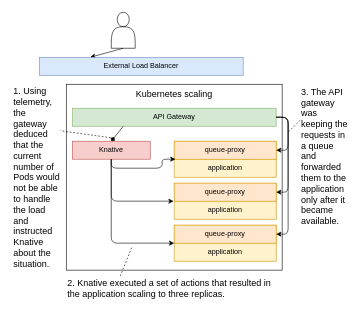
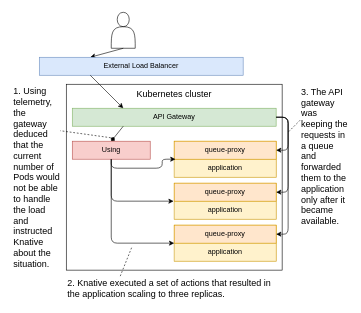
  <mxCell id="0" />
  <mxCell id="1" parent="0" />
- <mxCell id="2" value="Kubernetes scaling" style="rounded=0;whiteSpace=wrap;html=1;verticalAlign=top;fontSize=15;" parent="1" vertex="1"><mxGeometry x="110" y="140" width="360" height="310" as="geometry" /></mxCell>
+ <mxCell id="2" value="Kubernetes cluster" style="rounded=0;whiteSpace=wrap;html=1;verticalAlign=top;fontSize=15;" parent="1" vertex="1"><mxGeometry x="110" y="140" width="360" height="310" as="geometry" /></mxCell>
  <mxCell id="3" value="API Gateway" style="rounded=0;whiteSpace=wrap;html=1;fillColor=#d5e8d4;strokeColor=#82b366;" parent="1" vertex="1"><mxGeometry x="120" y="180" width="340" height="30" as="geometry" /></mxCell>
  <mxCell id="4" value="" style="shape=actor;whiteSpace=wrap;html=1;" parent="1" vertex="1"><mxGeometry x="185" y="20" width="40" height="60" as="geometry" /></mxCell>
  <mxCell id="5" value="" style="endArrow=classic;html=1;exitX=0.5;exitY=1;exitDx=0;exitDy=0;entryX=0.25;entryY=0;entryDx=0;entryDy=0;" parent="1" source="4" target="6" edge="1"><mxGeometry width="50" height="50" relative="1" as="geometry"><mxPoint x="80" y="180" as="sourcePoint" /><mxPoint x="130" y="130" as="targetPoint" /></mxGeometry></mxCell>
  <mxCell id="6" value="External Load Balancer" style="rounded=0;whiteSpace=wrap;html=1;fillColor=#dae8fc;strokeColor=#6c8ebf;" parent="1" vertex="1"><mxGeometry x="65" y="95" width="340" height="30" as="geometry" /></mxCell>
+ <mxCell id="7" value="" style="endArrow=classic;html=1;exitX=0.25;exitY=1;exitDx=0;exitDy=0;entryX=0.25;entryY=0;entryDx=0;entryDy=0;" parent="1" source="6" target="3" edge="1"><mxGeometry width="50" height="50" relative="1" as="geometry"><mxPoint x="300" y="70" as="sourcePoint" /><mxPoint x="300" y="100" as="targetPoint" /></mxGeometry></mxCell>
  <mxCell id="8" value="" style="group;fillColor=#ffe6cc;strokeColor=#d79b00;" parent="1" vertex="1" connectable="0"><mxGeometry x="290" y="235" width="170" height="60" as="geometry" /></mxCell>
  <mxCell id="9" value="application" style="rounded=0;whiteSpace=wrap;html=1;fillColor=#fff2cc;strokeColor=#d6b656;" parent="8" vertex="1"><mxGeometry y="30" width="170" height="30" as="geometry" /></mxCell>
  <mxCell id="10" value="queue-proxy" style="rounded=0;whiteSpace=wrap;html=1;fillColor=#ffe6cc;strokeColor=#d79b00;" parent="8" vertex="1"><mxGeometry width="170" height="30" as="geometry" /></mxCell>
  <mxCell id="11" value="" style="endArrow=diamond;html=1;fontSize=15;exitX=0.25;exitY=1;exitDx=0;exitDy=0;entryX=0.5;entryY=0;entryDx=0;entryDy=0;" parent="1" source="3" target="13" edge="1"><mxGeometry width="50" height="50" relative="1" as="geometry"><mxPoint x="290" y="280" as="sourcePoint" /><mxPoint x="340" y="230" as="targetPoint" /></mxGeometry></mxCell>
  <mxCell id="12" value="1. Using telemetry, the gateway deduced that the current number of Pods would not be able to handle the load and instructed Knative about the situation." style="text;html=1;strokeColor=none;fillColor=none;align=left;verticalAlign=middle;whiteSpace=wrap;rounded=0;fontSize=15;" parent="1" vertex="1"><mxGeometry x="20" y="140" width="80" height="310" as="geometry" /></mxCell>
- <mxCell id="13" value="Knative" style="rounded=0;whiteSpace=wrap;html=1;fillColor=#f8cecc;strokeColor=#b85450;" parent="1" vertex="1"><mxGeometry x="120" y="235" width="130" height="30" as="geometry" /></mxCell>
+ <mxCell id="13" value="Using" style="rounded=0;whiteSpace=wrap;html=1;fillColor=#f8cecc;strokeColor=#b85450;" parent="1" vertex="1"><mxGeometry x="120" y="235" width="130" height="30" as="geometry" /></mxCell>
  <mxCell id="14" value="" style="endArrow=classic;html=1;fontSize=15;exitX=0.5;exitY=1;exitDx=0;exitDy=0;entryX=0.012;entryY=0;entryDx=0;entryDy=0;entryPerimeter=0;" parent="1" source="13" target="9" edge="1"><mxGeometry width="50" height="50" relative="1" as="geometry"><mxPoint x="215" y="220" as="sourcePoint" /><mxPoint x="230" y="390" as="targetPoint" /><Array as="points"><mxPoint x="185" y="280" /><mxPoint x="270" y="280" /><mxPoint x="270" y="265" /></Array></mxGeometry></mxCell>
  <mxCell id="15" value="" style="endArrow=none;dashed=1;html=1;fontSize=15;entryX=1;entryY=0.25;entryDx=0;entryDy=0;" parent="1" target="12" edge="1"><mxGeometry width="50" height="50" relative="1" as="geometry"><mxPoint x="190" y="230" as="sourcePoint" /><mxPoint x="-30" y="140" as="targetPoint" /></mxGeometry></mxCell>
  <mxCell id="16" value="" style="group;fillColor=#ffe6cc;strokeColor=#d79b00;" parent="1" vertex="1" connectable="0"><mxGeometry x="290" y="305" width="170" height="60" as="geometry" /></mxCell>
  <mxCell id="17" value="application" style="rounded=0;whiteSpace=wrap;html=1;fillColor=#fff2cc;strokeColor=#d6b656;" parent="16" vertex="1"><mxGeometry y="30" width="170" height="30" as="geometry" /></mxCell>
  <mxCell id="18" value="queue-proxy" style="rounded=0;whiteSpace=wrap;html=1;fillColor=#ffe6cc;strokeColor=#d79b00;" parent="16" vertex="1"><mxGeometry width="170" height="30" as="geometry" /></mxCell>
  <mxCell id="19" value="" style="group;fillColor=#ffe6cc;strokeColor=#d79b00;" parent="1" vertex="1" connectable="0"><mxGeometry x="290" y="375" width="170" height="60" as="geometry" /></mxCell>
  <mxCell id="20" value="application" style="rounded=0;whiteSpace=wrap;html=1;fillColor=#fff2cc;strokeColor=#d6b656;" parent="19" vertex="1"><mxGeometry y="30" width="170" height="30" as="geometry" /></mxCell>
  <mxCell id="21" value="queue-proxy" style="rounded=0;whiteSpace=wrap;html=1;fillColor=#ffe6cc;strokeColor=#d79b00;" parent="19" vertex="1"><mxGeometry width="170" height="30" as="geometry" /></mxCell>
  <mxCell id="22" value="" style="endArrow=classic;html=1;fontSize=15;exitX=0.5;exitY=1;exitDx=0;exitDy=0;entryX=-0.006;entryY=1;entryDx=0;entryDy=0;entryPerimeter=0;" parent="1" source="13" target="18" edge="1"><mxGeometry width="50" height="50" relative="1" as="geometry"><mxPoint x="260" y="260" as="sourcePoint" /><mxPoint x="302.04" y="275" as="targetPoint" /><Array as="points"><mxPoint x="185" y="335" /></Array></mxGeometry></mxCell>
  <mxCell id="23" value="" style="endArrow=classic;html=1;fontSize=15;exitX=0.5;exitY=1;exitDx=0;exitDy=0;entryX=0;entryY=1;entryDx=0;entryDy=0;entryPerimeter=0;" parent="1" source="13" target="21" edge="1"><mxGeometry width="50" height="50" relative="1" as="geometry"><mxPoint x="260" y="260" as="sourcePoint" /><mxPoint x="298.98" y="345" as="targetPoint" /><Array as="points"><mxPoint x="185" y="405" /></Array></mxGeometry></mxCell>
  <mxCell id="24" value="2. Knative executed a set of actions that resulted in the application scaling to three replicas." style="text;html=1;strokeColor=none;fillColor=none;align=left;verticalAlign=middle;whiteSpace=wrap;rounded=0;fontSize=15;" parent="1" vertex="1"><mxGeometry x="110" y="460" width="360" height="40" as="geometry" /></mxCell>
  <mxCell id="25" value="" style="endArrow=classic;html=1;exitX=1;exitY=0.5;exitDx=0;exitDy=0;entryX=1;entryY=0.5;entryDx=0;entryDy=0;" parent="1" source="3" target="10" edge="1"><mxGeometry width="50" height="50" relative="1" as="geometry"><mxPoint x="540" y="250" as="sourcePoint" /><mxPoint x="590" y="200" as="targetPoint" /><Array as="points"><mxPoint x="480" y="195" /><mxPoint x="480" y="250" /></Array></mxGeometry></mxCell>
  <mxCell id="26" value="" style="endArrow=classic;html=1;exitX=1;exitY=0.5;exitDx=0;exitDy=0;entryX=1;entryY=0.5;entryDx=0;entryDy=0;" parent="1" target="18" edge="1"><mxGeometry width="50" height="50" relative="1" as="geometry"><mxPoint x="460" y="195" as="sourcePoint" /><mxPoint x="460" y="250" as="targetPoint" /><Array as="points"><mxPoint x="480" y="195" /><mxPoint x="480" y="320" /></Array></mxGeometry></mxCell>
  <mxCell id="27" value="" style="endArrow=classic;html=1;exitX=1;exitY=0.5;exitDx=0;exitDy=0;entryX=1;entryY=0.5;entryDx=0;entryDy=0;" parent="1" target="21" edge="1"><mxGeometry width="50" height="50" relative="1" as="geometry"><mxPoint x="460" y="195" as="sourcePoint" /><mxPoint x="460" y="320" as="targetPoint" /><Array as="points"><mxPoint x="480" y="195" /><mxPoint x="480" y="390" /></Array></mxGeometry></mxCell>
  <mxCell id="28" value="" style="endArrow=none;dashed=1;html=1;exitX=0.25;exitY=0;exitDx=0;exitDy=0;" parent="1" source="24" edge="1"><mxGeometry width="50" height="50" relative="1" as="geometry"><mxPoint x="-90" y="470" as="sourcePoint" /><mxPoint x="220" y="410" as="targetPoint" /></mxGeometry></mxCell>
  <mxCell id="29" value="3. The API gateway was keeping the requests in a queue and forwarded them to the application only after it became available." style="text;html=1;strokeColor=none;fillColor=none;align=left;verticalAlign=middle;whiteSpace=wrap;rounded=0;fontSize=15;" parent="1" vertex="1"><mxGeometry x="500" y="140" width="80" height="240" as="geometry" /></mxCell>
  <mxCell id="30" value="" style="endArrow=none;dashed=1;html=1;exitX=0;exitY=0.25;exitDx=0;exitDy=0;" parent="1" source="29" edge="1"><mxGeometry width="50" height="50" relative="1" as="geometry"><mxPoint x="600" y="480" as="sourcePoint" /><mxPoint x="480" y="220" as="targetPoint" /></mxGeometry></mxCell>
